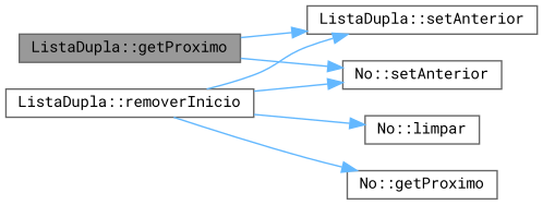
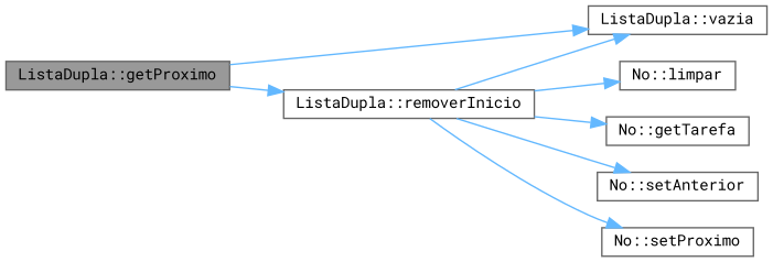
  digraph {
    fontname="Roboto Mono"
    rankdir=LR
    node [color=grey40 fillcolor=white fontname="Roboto Mono" fontsize=10 shape=box style=filled]
    edge [color=steelblue1 fontname="Roboto Mono" fontsize=10 labelfontname=Helvetica labelfontsize=10 style=solid]
    n1 [color=gray40 fillcolor=grey60 fontcolor=black height=0.2 label="ListaDupla::getProximo" width=0.4]
    n2 [height=0.2 label="ListaDupla::removerInicio" width=0.4]
-   n3 [height=0.2 label="ListaDupla::setAnterior" width=0.4]
+   n3 [height=0.2 label="ListaDupla::vazia" width=0.4]
    n4 [height=0.2 label="No::limpar" width=0.4]
-   n5 [height=0.2 label="No::getProximo" width=0.4]
+   n5 [height=0.2 label="No::getTarefa" width=0.4]
    n6 [height=0.2 label="No::setAnterior" width=0.4]
-   n1 -> n6
+   n7 [height=0.2 label="No::setProximo" width=0.4]
+   n1 -> n2
    n1 -> n3
    n2 -> n3
    n2 -> n4
    n2 -> n5
    n2 -> n6
+   n2 -> n7
  }
